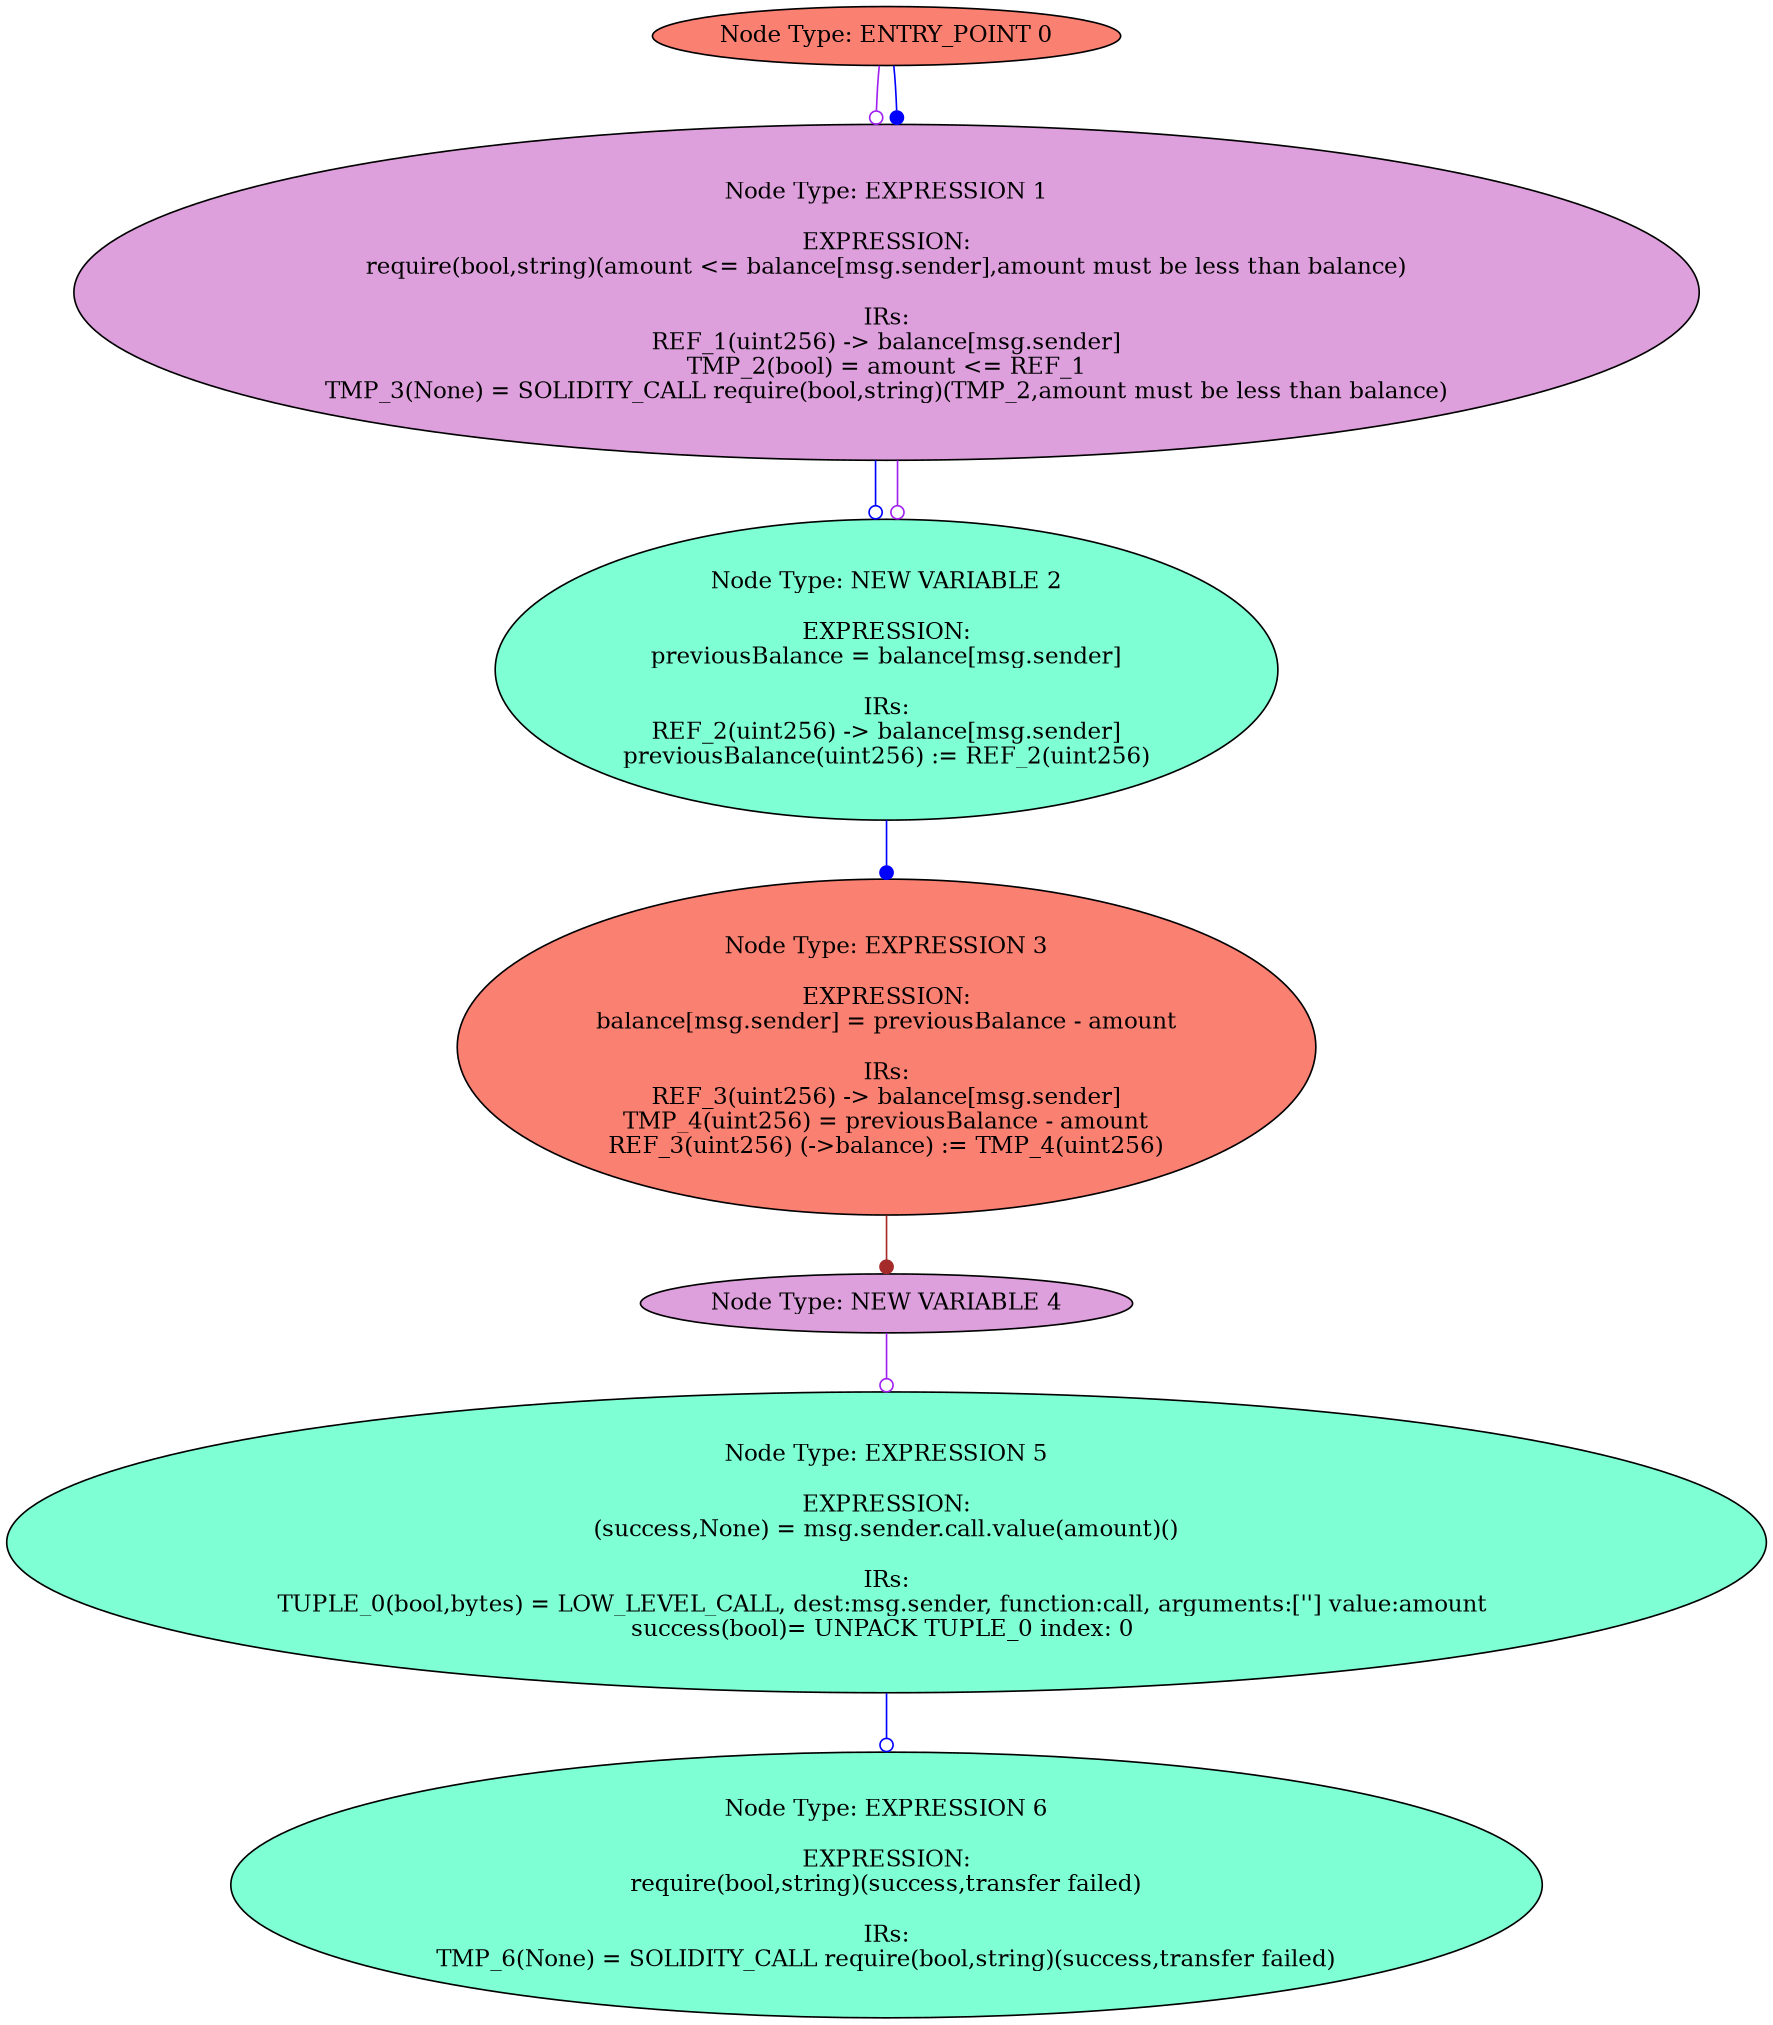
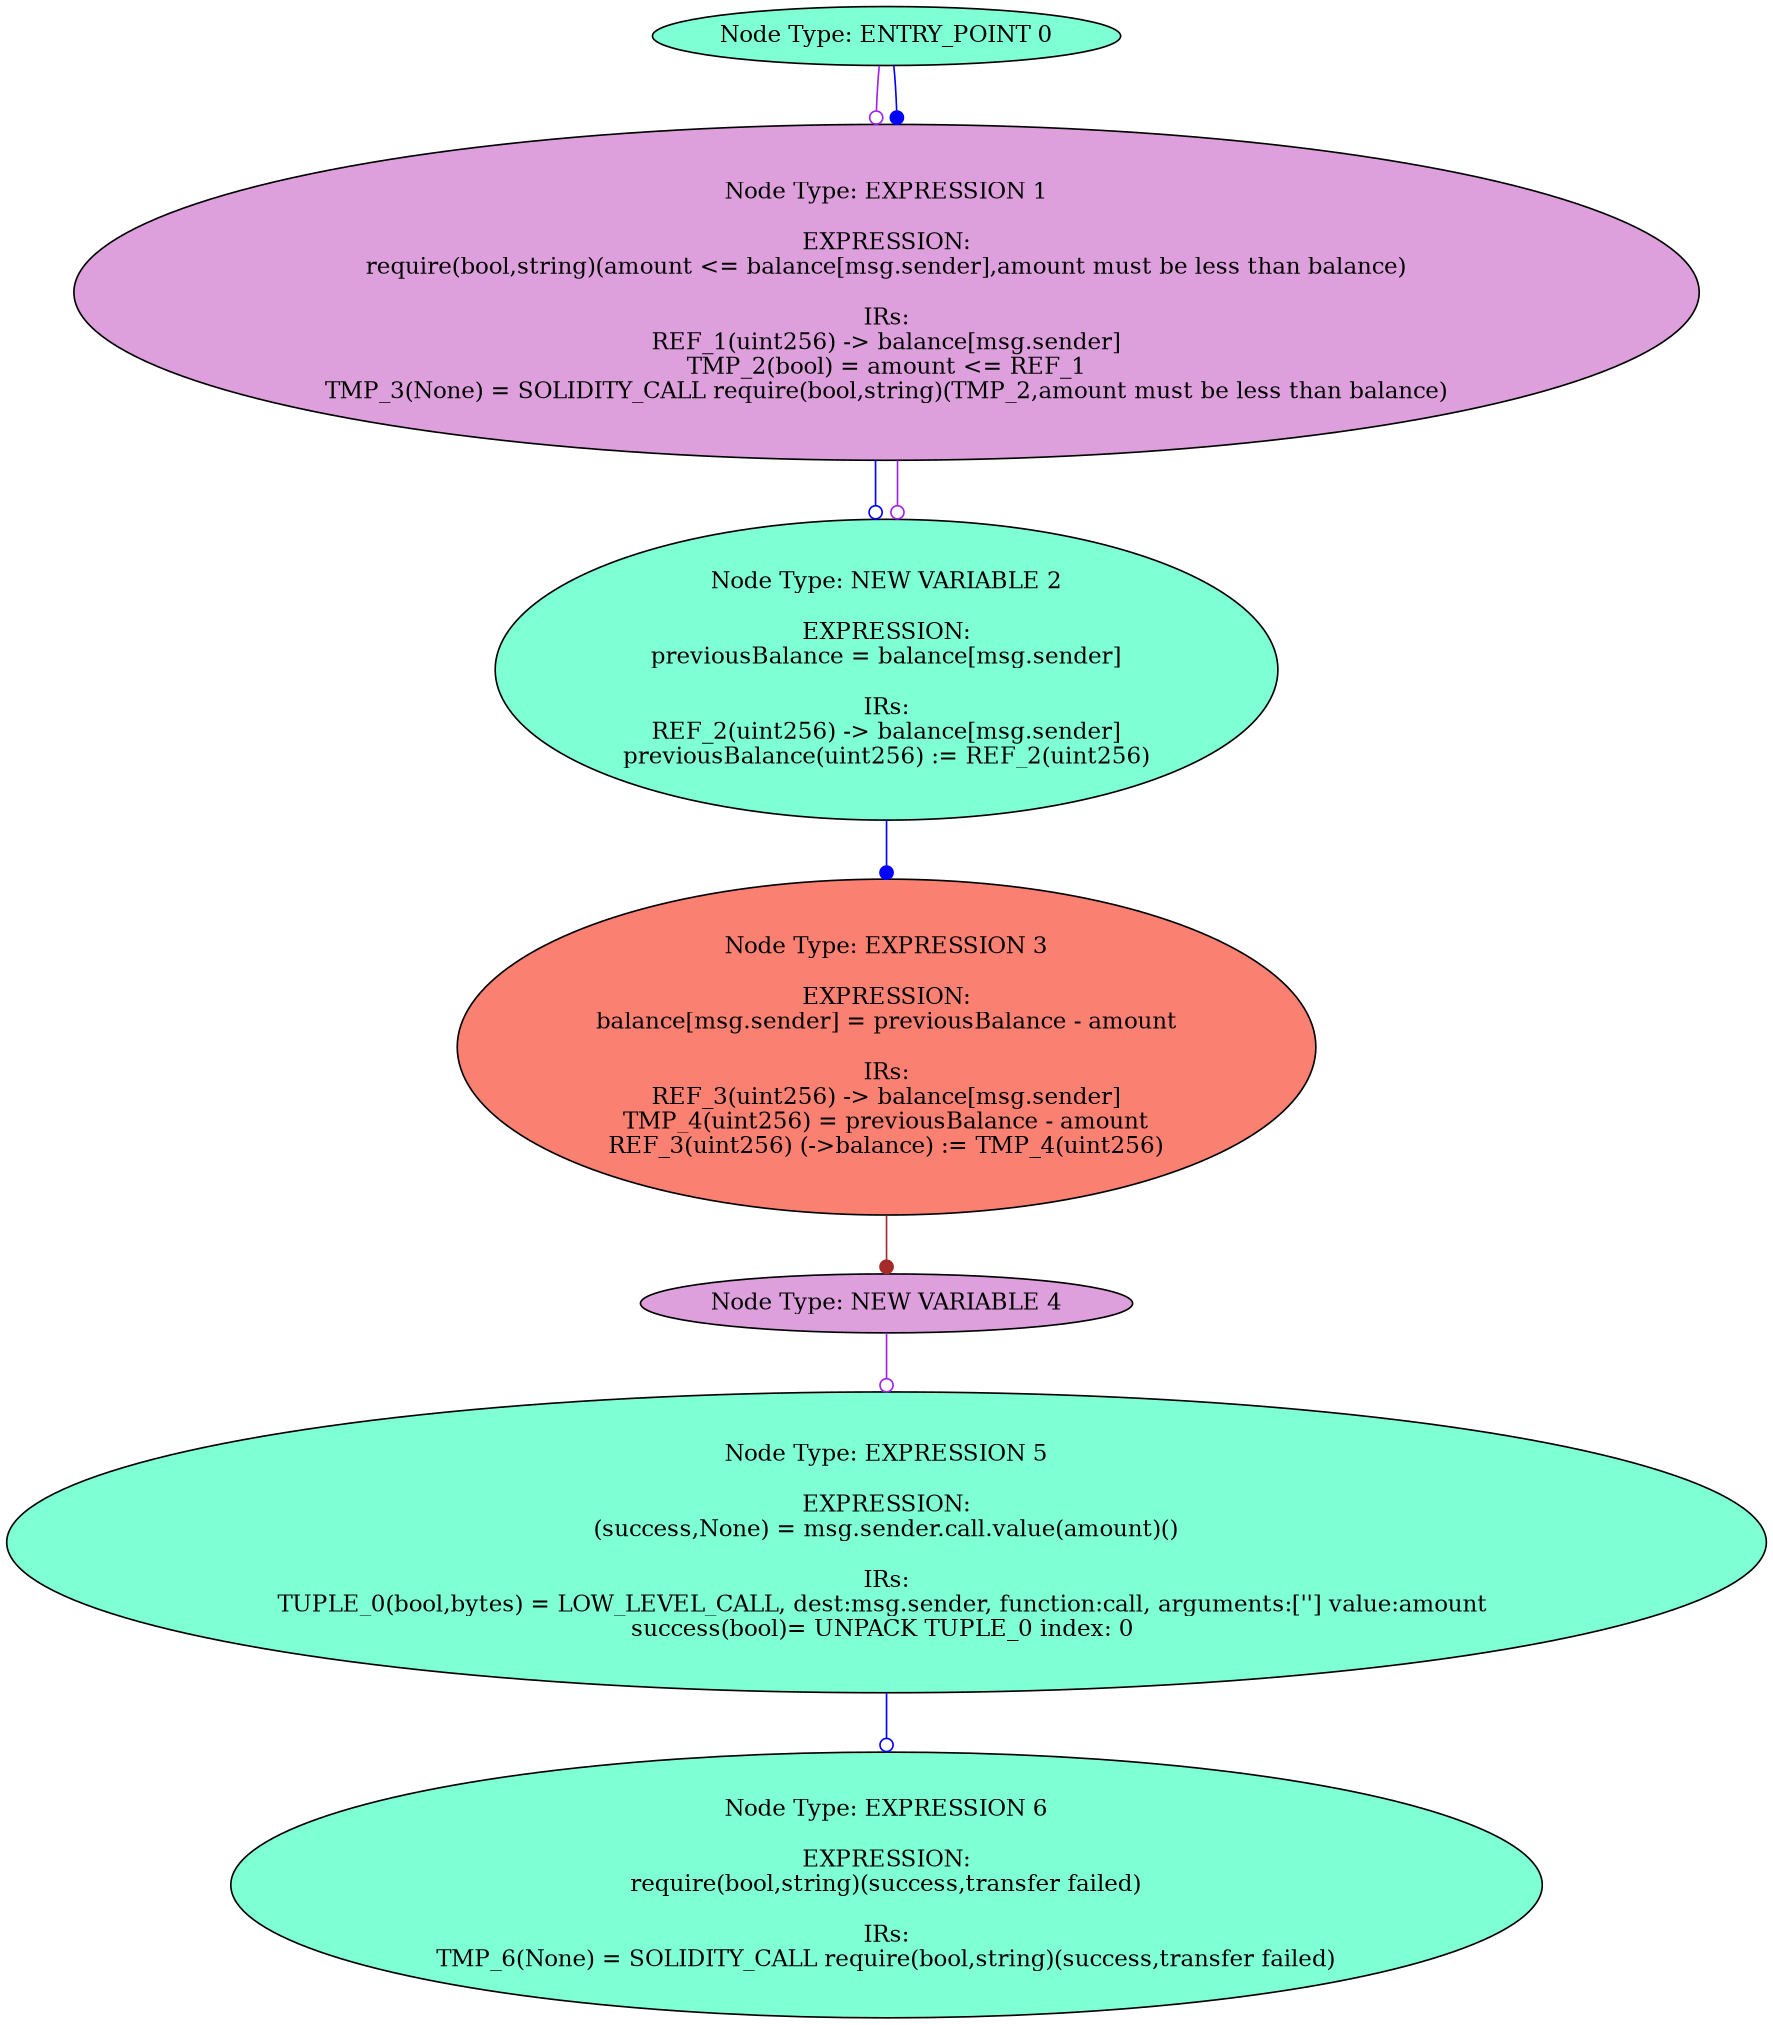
  digraph {
    node [style=filled fillcolor=aquamarine]
    edge [color=blue arrowhead=odot]
-   n1 [label="Node Type: ENTRY_POINT 0\n" fillcolor=salmon]
+   n1 [label="Node Type: ENTRY_POINT 0\n"]
    n2 [label="Node Type: EXPRESSION 1\n\nEXPRESSION:\nrequire(bool,string)(amount <= balance[msg.sender],amount must be less than balance)\n\nIRs:\nREF_1(uint256) -> balance[msg.sender]\nTMP_2(bool) = amount <= REF_1\nTMP_3(None) = SOLIDITY_CALL require(bool,string)(TMP_2,amount must be less than balance)" fillcolor=plum]
    n3 [label="Node Type: NEW VARIABLE 2\n\nEXPRESSION:\npreviousBalance = balance[msg.sender]\n\nIRs:\nREF_2(uint256) -> balance[msg.sender]\npreviousBalance(uint256) := REF_2(uint256)"]
    n4 [label="Node Type: EXPRESSION 3\n\nEXPRESSION:\nbalance[msg.sender] = previousBalance - amount\n\nIRs:\nREF_3(uint256) -> balance[msg.sender]\nTMP_4(uint256) = previousBalance - amount\nREF_3(uint256) (->balance) := TMP_4(uint256)" fillcolor=salmon]
    n5 [label="Node Type: NEW VARIABLE 4\n" fillcolor=plum]
    n6 [label="Node Type: EXPRESSION 5\n\nEXPRESSION:\n(success,None) = msg.sender.call.value(amount)()\n\nIRs:\nTUPLE_0(bool,bytes) = LOW_LEVEL_CALL, dest:msg.sender, function:call, arguments:[''] value:amount \nsuccess(bool)= UNPACK TUPLE_0 index: 0 "]
    n7 [label="Node Type: EXPRESSION 6\n\nEXPRESSION:\nrequire(bool,string)(success,transfer failed)\n\nIRs:\nTMP_6(None) = SOLIDITY_CALL require(bool,string)(success,transfer failed)"]
    n1 -> n2 [color=purple]
    n1 -> n2 [arrowhead=dot]
    n2 -> n3
    n2 -> n3 [color=purple]
    n3 -> n4 [arrowhead=dot]
    n4 -> n5 [color=brown arrowhead=dot]
    n5 -> n6 [color=purple]
    n6 -> n7
  }
